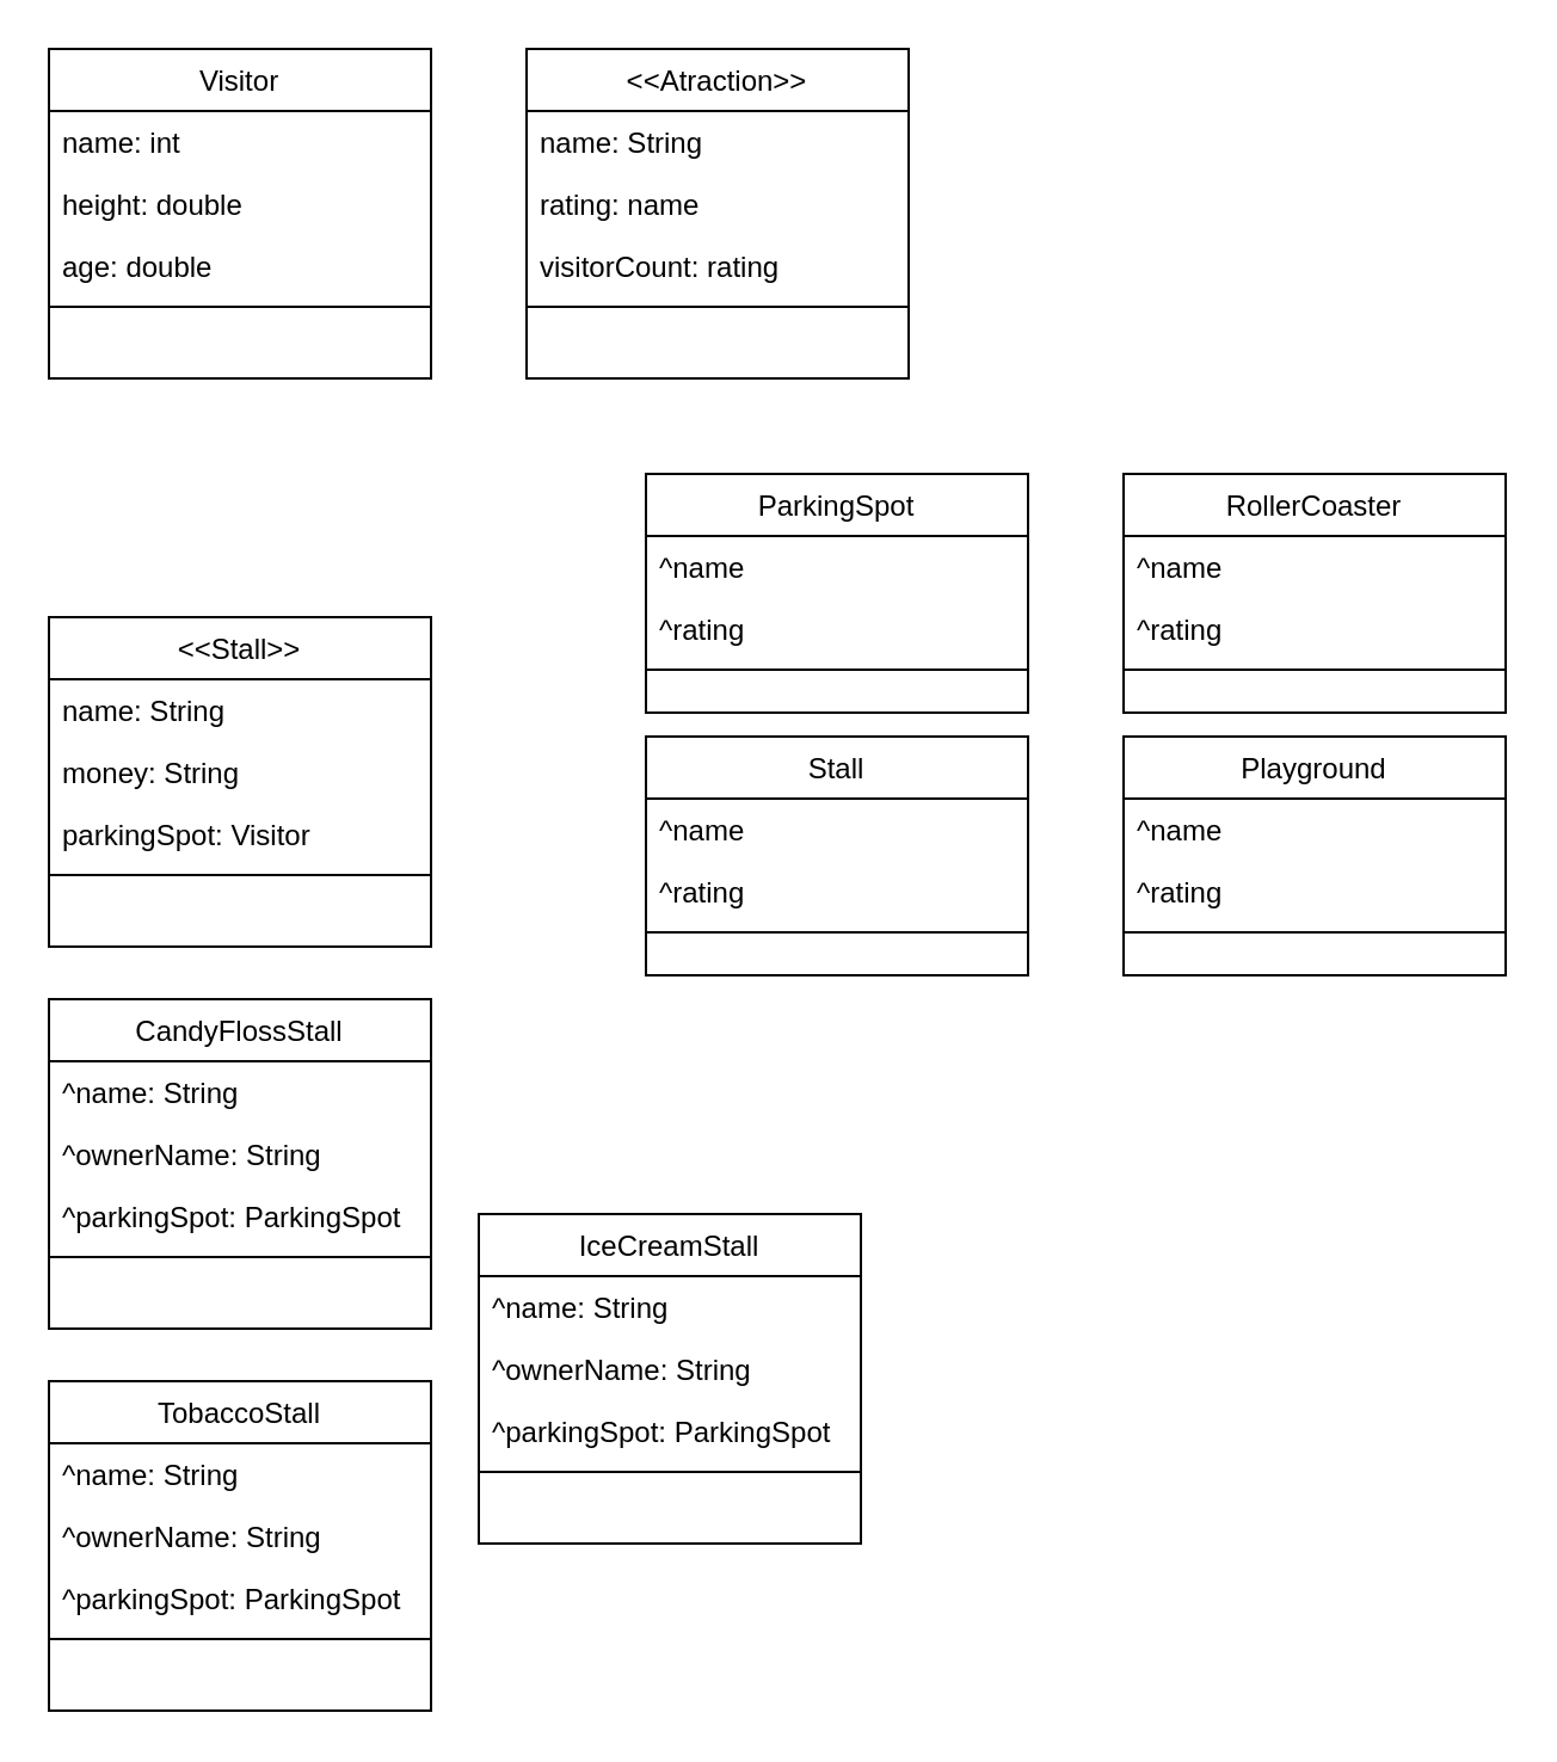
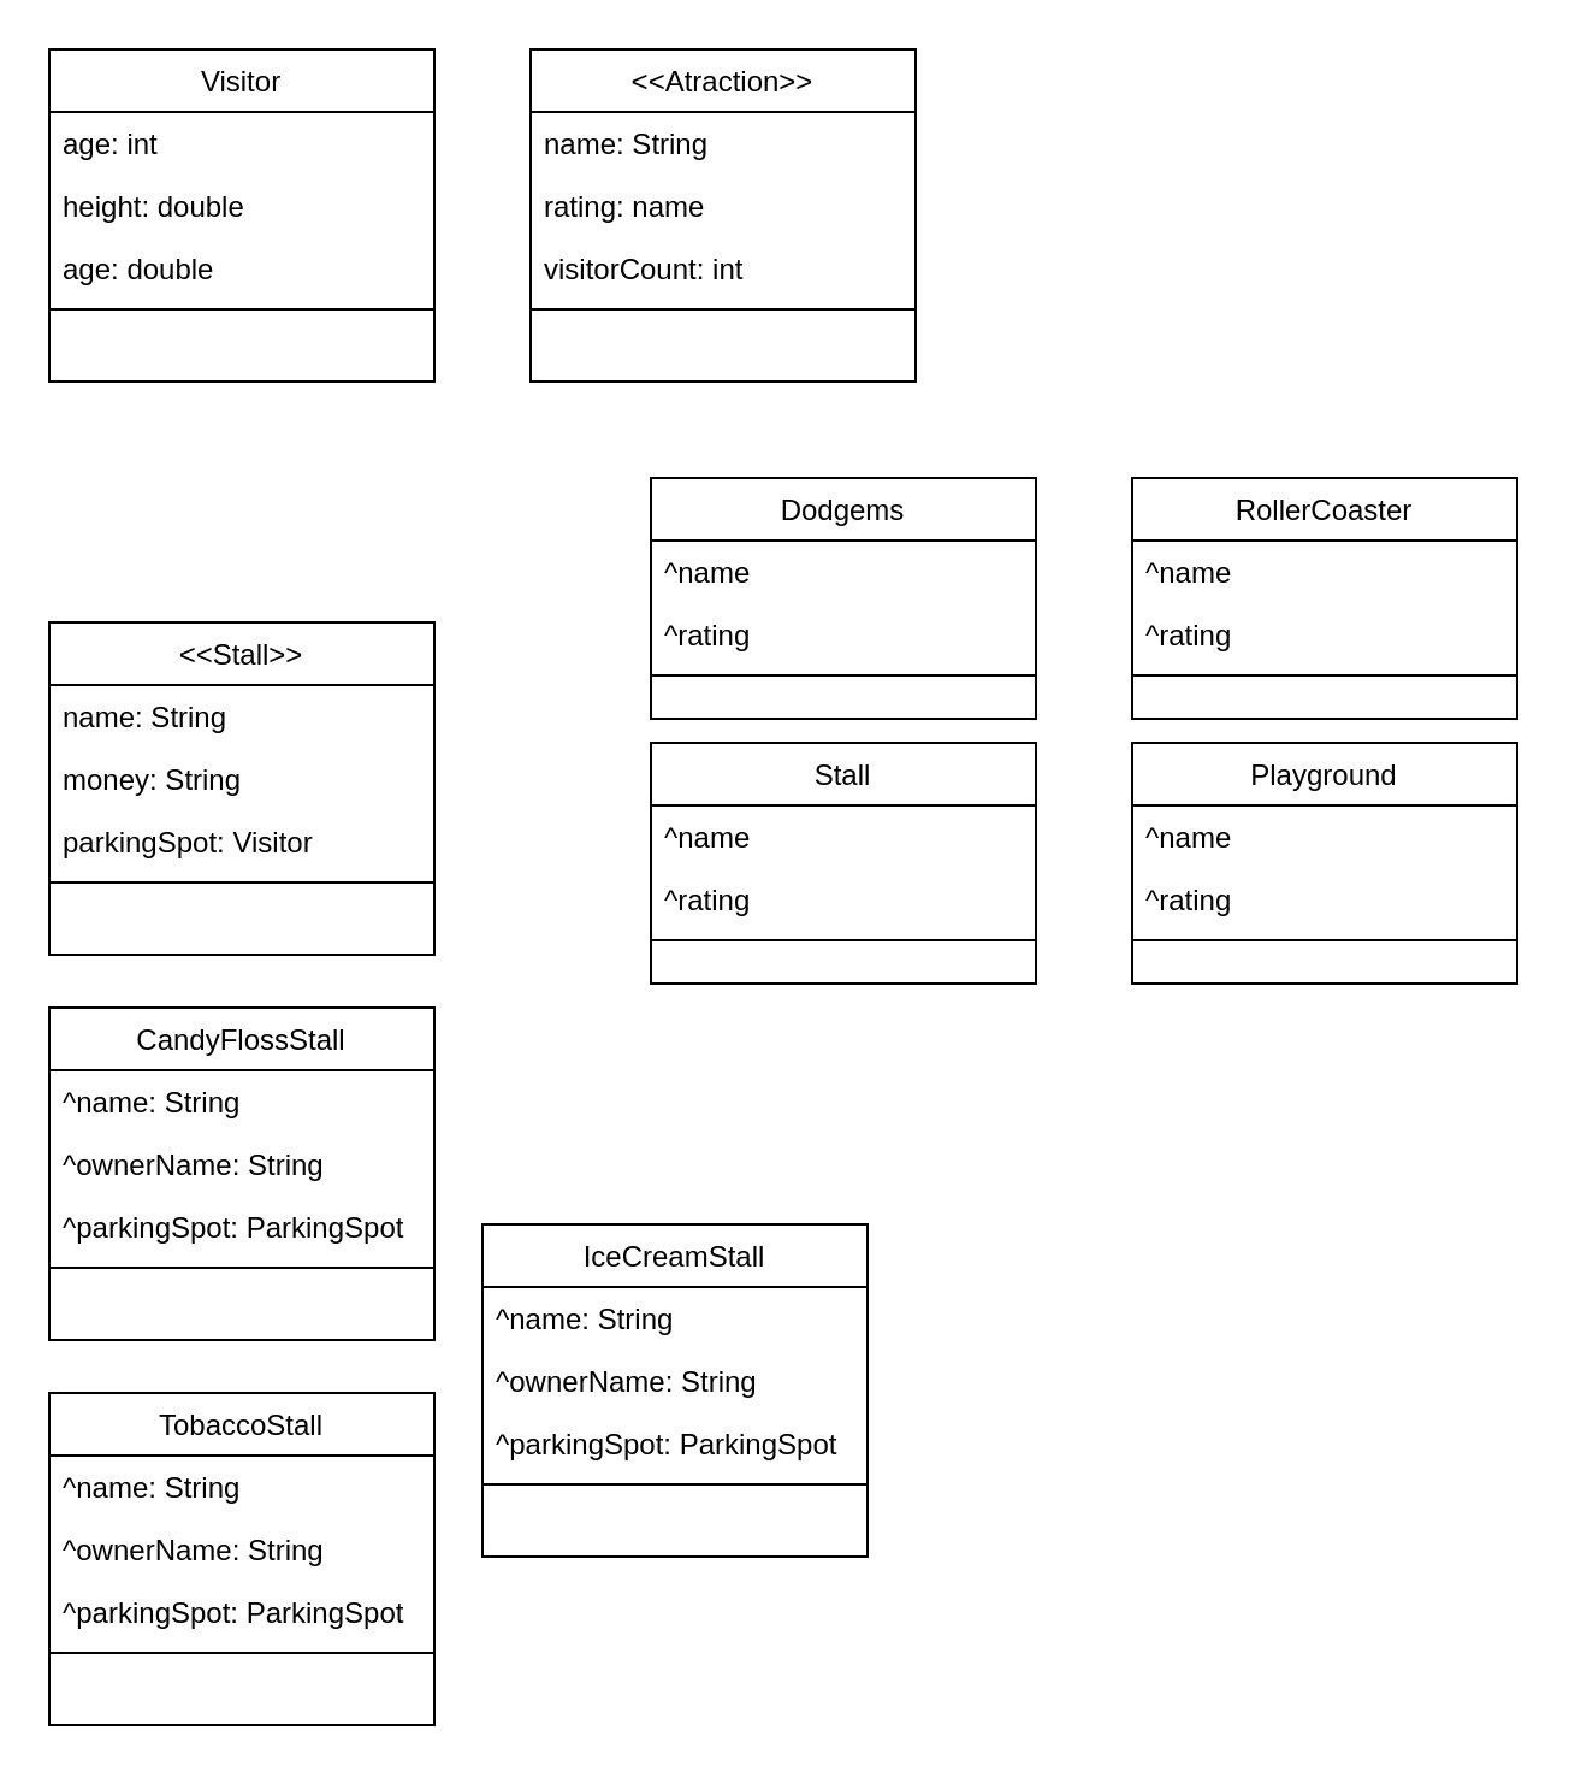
  <mxCell id="0" />
  <mxCell id="1" parent="0" />
  <mxCell id="2" value="&lt;&lt;Atraction&gt;&gt;" style="swimlane;fontStyle=0;align=center;verticalAlign=top;childLayout=stackLayout;horizontal=1;startSize=26;horizontalStack=0;resizeParent=1;resizeLast=0;collapsible=1;marginBottom=0;rounded=0;shadow=0;strokeWidth=1;" parent="1" vertex="1"><mxGeometry x="220" y="20" width="160" height="138" as="geometry"><mxRectangle x="230" y="140" width="160" height="26" as="alternateBounds" /></mxGeometry></mxCell>
  <mxCell id="3" value="name: String" style="text;align=left;verticalAlign=top;spacingLeft=4;spacingRight=4;overflow=hidden;rotatable=0;points=[[0,0.5],[1,0.5]];portConstraint=eastwest;" parent="2" vertex="1"><mxGeometry y="26" width="160" height="26" as="geometry" /></mxCell>
  <mxCell id="4" value="rating: name" style="text;align=left;verticalAlign=top;spacingLeft=4;spacingRight=4;overflow=hidden;rotatable=0;points=[[0,0.5],[1,0.5]];portConstraint=eastwest;rounded=0;shadow=0;html=0;" parent="2" vertex="1"><mxGeometry y="52" width="160" height="26" as="geometry" /></mxCell>
- <mxCell id="5" value="visitorCount: rating" style="text;align=left;verticalAlign=top;spacingLeft=4;spacingRight=4;overflow=hidden;rotatable=0;points=[[0,0.5],[1,0.5]];portConstraint=eastwest;rounded=0;shadow=0;html=0;" parent="2" vertex="1"><mxGeometry y="78" width="160" height="26" as="geometry" /></mxCell>
+ <mxCell id="5" value="visitorCount: int" style="text;align=left;verticalAlign=top;spacingLeft=4;spacingRight=4;overflow=hidden;rotatable=0;points=[[0,0.5],[1,0.5]];portConstraint=eastwest;rounded=0;shadow=0;html=0;" parent="2" vertex="1"><mxGeometry y="78" width="160" height="26" as="geometry" /></mxCell>
  <mxCell id="6" value="" style="line;html=1;strokeWidth=1;align=left;verticalAlign=middle;spacingTop=-1;spacingLeft=3;spacingRight=3;rotatable=0;labelPosition=right;points=[];portConstraint=eastwest;" parent="2" vertex="1"><mxGeometry y="104" width="160" height="8" as="geometry" /></mxCell>
  <mxCell id="7" value="&lt;&lt;Stall&gt;&gt;" style="swimlane;fontStyle=0;align=center;verticalAlign=top;childLayout=stackLayout;horizontal=1;startSize=26;horizontalStack=0;resizeParent=1;resizeLast=0;collapsible=1;marginBottom=0;rounded=0;shadow=0;strokeWidth=1;" vertex="1" parent="1"><mxGeometry x="20" y="258" width="160" height="138" as="geometry"><mxRectangle x="230" y="140" width="160" height="26" as="alternateBounds" /></mxGeometry></mxCell>
  <mxCell id="8" value="name: String" style="text;align=left;verticalAlign=top;spacingLeft=4;spacingRight=4;overflow=hidden;rotatable=0;points=[[0,0.5],[1,0.5]];portConstraint=eastwest;" vertex="1" parent="7"><mxGeometry y="26" width="160" height="26" as="geometry" /></mxCell>
  <mxCell id="9" value="money: String" style="text;align=left;verticalAlign=top;spacingLeft=4;spacingRight=4;overflow=hidden;rotatable=0;points=[[0,0.5],[1,0.5]];portConstraint=eastwest;rounded=0;shadow=0;html=0;" vertex="1" parent="7"><mxGeometry y="52" width="160" height="26" as="geometry" /></mxCell>
  <mxCell id="10" value="parkingSpot: Visitor" style="text;align=left;verticalAlign=top;spacingLeft=4;spacingRight=4;overflow=hidden;rotatable=0;points=[[0,0.5],[1,0.5]];portConstraint=eastwest;rounded=0;shadow=0;html=0;" vertex="1" parent="7"><mxGeometry y="78" width="160" height="26" as="geometry" /></mxCell>
  <mxCell id="11" value="" style="line;html=1;strokeWidth=1;align=left;verticalAlign=middle;spacingTop=-1;spacingLeft=3;spacingRight=3;rotatable=0;labelPosition=right;points=[];portConstraint=eastwest;" vertex="1" parent="7"><mxGeometry y="104" width="160" height="8" as="geometry" /></mxCell>
  <mxCell id="12" value="CandyFlossStall" style="swimlane;fontStyle=0;align=center;verticalAlign=top;childLayout=stackLayout;horizontal=1;startSize=26;horizontalStack=0;resizeParent=1;resizeLast=0;collapsible=1;marginBottom=0;rounded=0;shadow=0;strokeWidth=1;" vertex="1" parent="1"><mxGeometry x="20" y="418" width="160" height="138" as="geometry"><mxRectangle x="230" y="140" width="160" height="26" as="alternateBounds" /></mxGeometry></mxCell>
  <mxCell id="13" value="^name: String" style="text;align=left;verticalAlign=top;spacingLeft=4;spacingRight=4;overflow=hidden;rotatable=0;points=[[0,0.5],[1,0.5]];portConstraint=eastwest;" vertex="1" parent="12"><mxGeometry y="26" width="160" height="26" as="geometry" /></mxCell>
  <mxCell id="14" value="^ownerName: String" style="text;align=left;verticalAlign=top;spacingLeft=4;spacingRight=4;overflow=hidden;rotatable=0;points=[[0,0.5],[1,0.5]];portConstraint=eastwest;rounded=0;shadow=0;html=0;" vertex="1" parent="12"><mxGeometry y="52" width="160" height="26" as="geometry" /></mxCell>
  <mxCell id="15" value="^parkingSpot: ParkingSpot" style="text;align=left;verticalAlign=top;spacingLeft=4;spacingRight=4;overflow=hidden;rotatable=0;points=[[0,0.5],[1,0.5]];portConstraint=eastwest;rounded=0;shadow=0;html=0;" vertex="1" parent="12"><mxGeometry y="78" width="160" height="26" as="geometry" /></mxCell>
  <mxCell id="16" value="" style="line;html=1;strokeWidth=1;align=left;verticalAlign=middle;spacingTop=-1;spacingLeft=3;spacingRight=3;rotatable=0;labelPosition=right;points=[];portConstraint=eastwest;" vertex="1" parent="12"><mxGeometry y="104" width="160" height="8" as="geometry" /></mxCell>
  <mxCell id="17" value="TobaccoStall" style="swimlane;fontStyle=0;align=center;verticalAlign=top;childLayout=stackLayout;horizontal=1;startSize=26;horizontalStack=0;resizeParent=1;resizeLast=0;collapsible=1;marginBottom=0;rounded=0;shadow=0;strokeWidth=1;" vertex="1" parent="1"><mxGeometry x="20" y="578" width="160" height="138" as="geometry"><mxRectangle x="230" y="140" width="160" height="26" as="alternateBounds" /></mxGeometry></mxCell>
  <mxCell id="18" value="^name: String" style="text;align=left;verticalAlign=top;spacingLeft=4;spacingRight=4;overflow=hidden;rotatable=0;points=[[0,0.5],[1,0.5]];portConstraint=eastwest;" vertex="1" parent="17"><mxGeometry y="26" width="160" height="26" as="geometry" /></mxCell>
  <mxCell id="19" value="^ownerName: String" style="text;align=left;verticalAlign=top;spacingLeft=4;spacingRight=4;overflow=hidden;rotatable=0;points=[[0,0.5],[1,0.5]];portConstraint=eastwest;rounded=0;shadow=0;html=0;" vertex="1" parent="17"><mxGeometry y="52" width="160" height="26" as="geometry" /></mxCell>
  <mxCell id="20" value="^parkingSpot: ParkingSpot" style="text;align=left;verticalAlign=top;spacingLeft=4;spacingRight=4;overflow=hidden;rotatable=0;points=[[0,0.5],[1,0.5]];portConstraint=eastwest;rounded=0;shadow=0;html=0;" vertex="1" parent="17"><mxGeometry y="78" width="160" height="26" as="geometry" /></mxCell>
  <mxCell id="21" value="" style="line;html=1;strokeWidth=1;align=left;verticalAlign=middle;spacingTop=-1;spacingLeft=3;spacingRight=3;rotatable=0;labelPosition=right;points=[];portConstraint=eastwest;" vertex="1" parent="17"><mxGeometry y="104" width="160" height="8" as="geometry" /></mxCell>
  <mxCell id="22" value="IceCreamStall" style="swimlane;fontStyle=0;align=center;verticalAlign=top;childLayout=stackLayout;horizontal=1;startSize=26;horizontalStack=0;resizeParent=1;resizeLast=0;collapsible=1;marginBottom=0;rounded=0;shadow=0;strokeWidth=1;" vertex="1" parent="1"><mxGeometry x="200" y="508" width="160" height="138" as="geometry"><mxRectangle x="230" y="140" width="160" height="26" as="alternateBounds" /></mxGeometry></mxCell>
  <mxCell id="23" value="^name: String" style="text;align=left;verticalAlign=top;spacingLeft=4;spacingRight=4;overflow=hidden;rotatable=0;points=[[0,0.5],[1,0.5]];portConstraint=eastwest;" vertex="1" parent="22"><mxGeometry y="26" width="160" height="26" as="geometry" /></mxCell>
  <mxCell id="24" value="^ownerName: String" style="text;align=left;verticalAlign=top;spacingLeft=4;spacingRight=4;overflow=hidden;rotatable=0;points=[[0,0.5],[1,0.5]];portConstraint=eastwest;rounded=0;shadow=0;html=0;" vertex="1" parent="22"><mxGeometry y="52" width="160" height="26" as="geometry" /></mxCell>
  <mxCell id="25" value="^parkingSpot: ParkingSpot" style="text;align=left;verticalAlign=top;spacingLeft=4;spacingRight=4;overflow=hidden;rotatable=0;points=[[0,0.5],[1,0.5]];portConstraint=eastwest;rounded=0;shadow=0;html=0;" vertex="1" parent="22"><mxGeometry y="78" width="160" height="26" as="geometry" /></mxCell>
  <mxCell id="26" value="" style="line;html=1;strokeWidth=1;align=left;verticalAlign=middle;spacingTop=-1;spacingLeft=3;spacingRight=3;rotatable=0;labelPosition=right;points=[];portConstraint=eastwest;" vertex="1" parent="22"><mxGeometry y="104" width="160" height="8" as="geometry" /></mxCell>
  <mxCell id="27" value="RollerCoaster" style="swimlane;fontStyle=0;align=center;verticalAlign=top;childLayout=stackLayout;horizontal=1;startSize=26;horizontalStack=0;resizeParent=1;resizeLast=0;collapsible=1;marginBottom=0;rounded=0;shadow=0;strokeWidth=1;" vertex="1" parent="1"><mxGeometry x="470" y="198" width="160" height="100" as="geometry"><mxRectangle x="230" y="140" width="160" height="26" as="alternateBounds" /></mxGeometry></mxCell>
  <mxCell id="28" value="^name" style="text;align=left;verticalAlign=top;spacingLeft=4;spacingRight=4;overflow=hidden;rotatable=0;points=[[0,0.5],[1,0.5]];portConstraint=eastwest;" vertex="1" parent="27"><mxGeometry y="26" width="160" height="26" as="geometry" /></mxCell>
  <mxCell id="29" value="^rating" style="text;align=left;verticalAlign=top;spacingLeft=4;spacingRight=4;overflow=hidden;rotatable=0;points=[[0,0.5],[1,0.5]];portConstraint=eastwest;rounded=0;shadow=0;html=0;" vertex="1" parent="27"><mxGeometry y="52" width="160" height="26" as="geometry" /></mxCell>
  <mxCell id="30" value="" style="line;html=1;strokeWidth=1;align=left;verticalAlign=middle;spacingTop=-1;spacingLeft=3;spacingRight=3;rotatable=0;labelPosition=right;points=[];portConstraint=eastwest;" vertex="1" parent="27"><mxGeometry y="78" width="160" height="8" as="geometry" /></mxCell>
  <mxCell id="31" value="Playground" style="swimlane;fontStyle=0;align=center;verticalAlign=top;childLayout=stackLayout;horizontal=1;startSize=26;horizontalStack=0;resizeParent=1;resizeLast=0;collapsible=1;marginBottom=0;rounded=0;shadow=0;strokeWidth=1;" vertex="1" parent="1"><mxGeometry x="470" y="308" width="160" height="100" as="geometry"><mxRectangle x="230" y="140" width="160" height="26" as="alternateBounds" /></mxGeometry></mxCell>
  <mxCell id="32" value="^name" style="text;align=left;verticalAlign=top;spacingLeft=4;spacingRight=4;overflow=hidden;rotatable=0;points=[[0,0.5],[1,0.5]];portConstraint=eastwest;" vertex="1" parent="31"><mxGeometry y="26" width="160" height="26" as="geometry" /></mxCell>
  <mxCell id="33" value="^rating" style="text;align=left;verticalAlign=top;spacingLeft=4;spacingRight=4;overflow=hidden;rotatable=0;points=[[0,0.5],[1,0.5]];portConstraint=eastwest;rounded=0;shadow=0;html=0;" vertex="1" parent="31"><mxGeometry y="52" width="160" height="26" as="geometry" /></mxCell>
  <mxCell id="34" value="" style="line;html=1;strokeWidth=1;align=left;verticalAlign=middle;spacingTop=-1;spacingLeft=3;spacingRight=3;rotatable=0;labelPosition=right;points=[];portConstraint=eastwest;" vertex="1" parent="31"><mxGeometry y="78" width="160" height="8" as="geometry" /></mxCell>
- <mxCell id="35" value="ParkingSpot" style="swimlane;fontStyle=0;align=center;verticalAlign=top;childLayout=stackLayout;horizontal=1;startSize=26;horizontalStack=0;resizeParent=1;resizeLast=0;collapsible=1;marginBottom=0;rounded=0;shadow=0;strokeWidth=1;" vertex="1" parent="1"><mxGeometry x="270" y="198" width="160" height="100" as="geometry"><mxRectangle x="230" y="140" width="160" height="26" as="alternateBounds" /></mxGeometry></mxCell>
+ <mxCell id="35" value="Dodgems" style="swimlane;fontStyle=0;align=center;verticalAlign=top;childLayout=stackLayout;horizontal=1;startSize=26;horizontalStack=0;resizeParent=1;resizeLast=0;collapsible=1;marginBottom=0;rounded=0;shadow=0;strokeWidth=1;" vertex="1" parent="1"><mxGeometry x="270" y="198" width="160" height="100" as="geometry"><mxRectangle x="230" y="140" width="160" height="26" as="alternateBounds" /></mxGeometry></mxCell>
  <mxCell id="36" value="^name" style="text;align=left;verticalAlign=top;spacingLeft=4;spacingRight=4;overflow=hidden;rotatable=0;points=[[0,0.5],[1,0.5]];portConstraint=eastwest;" vertex="1" parent="35"><mxGeometry y="26" width="160" height="26" as="geometry" /></mxCell>
  <mxCell id="37" value="^rating" style="text;align=left;verticalAlign=top;spacingLeft=4;spacingRight=4;overflow=hidden;rotatable=0;points=[[0,0.5],[1,0.5]];portConstraint=eastwest;rounded=0;shadow=0;html=0;" vertex="1" parent="35"><mxGeometry y="52" width="160" height="26" as="geometry" /></mxCell>
  <mxCell id="38" value="" style="line;html=1;strokeWidth=1;align=left;verticalAlign=middle;spacingTop=-1;spacingLeft=3;spacingRight=3;rotatable=0;labelPosition=right;points=[];portConstraint=eastwest;" vertex="1" parent="35"><mxGeometry y="78" width="160" height="8" as="geometry" /></mxCell>
  <mxCell id="39" value="Stall" style="swimlane;fontStyle=0;align=center;verticalAlign=top;childLayout=stackLayout;horizontal=1;startSize=26;horizontalStack=0;resizeParent=1;resizeLast=0;collapsible=1;marginBottom=0;rounded=0;shadow=0;strokeWidth=1;" vertex="1" parent="1"><mxGeometry x="270" y="308" width="160" height="100" as="geometry"><mxRectangle x="230" y="140" width="160" height="26" as="alternateBounds" /></mxGeometry></mxCell>
  <mxCell id="40" value="^name" style="text;align=left;verticalAlign=top;spacingLeft=4;spacingRight=4;overflow=hidden;rotatable=0;points=[[0,0.5],[1,0.5]];portConstraint=eastwest;" vertex="1" parent="39"><mxGeometry y="26" width="160" height="26" as="geometry" /></mxCell>
  <mxCell id="41" value="^rating" style="text;align=left;verticalAlign=top;spacingLeft=4;spacingRight=4;overflow=hidden;rotatable=0;points=[[0,0.5],[1,0.5]];portConstraint=eastwest;rounded=0;shadow=0;html=0;" vertex="1" parent="39"><mxGeometry y="52" width="160" height="26" as="geometry" /></mxCell>
  <mxCell id="42" value="" style="line;html=1;strokeWidth=1;align=left;verticalAlign=middle;spacingTop=-1;spacingLeft=3;spacingRight=3;rotatable=0;labelPosition=right;points=[];portConstraint=eastwest;" vertex="1" parent="39"><mxGeometry y="78" width="160" height="8" as="geometry" /></mxCell>
  <mxCell id="43" value="Visitor" style="swimlane;fontStyle=0;align=center;verticalAlign=top;childLayout=stackLayout;horizontal=1;startSize=26;horizontalStack=0;resizeParent=1;resizeLast=0;collapsible=1;marginBottom=0;rounded=0;shadow=0;strokeWidth=1;" vertex="1" parent="1"><mxGeometry x="20" y="20" width="160" height="138" as="geometry"><mxRectangle x="230" y="140" width="160" height="26" as="alternateBounds" /></mxGeometry></mxCell>
- <mxCell id="44" value="name: int" style="text;align=left;verticalAlign=top;spacingLeft=4;spacingRight=4;overflow=hidden;rotatable=0;points=[[0,0.5],[1,0.5]];portConstraint=eastwest;" vertex="1" parent="43"><mxGeometry y="26" width="160" height="26" as="geometry" /></mxCell>
+ <mxCell id="44" value="age: int" style="text;align=left;verticalAlign=top;spacingLeft=4;spacingRight=4;overflow=hidden;rotatable=0;points=[[0,0.5],[1,0.5]];portConstraint=eastwest;" vertex="1" parent="43"><mxGeometry y="26" width="160" height="26" as="geometry" /></mxCell>
  <mxCell id="45" value="height: double" style="text;align=left;verticalAlign=top;spacingLeft=4;spacingRight=4;overflow=hidden;rotatable=0;points=[[0,0.5],[1,0.5]];portConstraint=eastwest;rounded=0;shadow=0;html=0;" vertex="1" parent="43"><mxGeometry y="52" width="160" height="26" as="geometry" /></mxCell>
  <mxCell id="46" value="age: double" style="text;align=left;verticalAlign=top;spacingLeft=4;spacingRight=4;overflow=hidden;rotatable=0;points=[[0,0.5],[1,0.5]];portConstraint=eastwest;rounded=0;shadow=0;html=0;" vertex="1" parent="43"><mxGeometry y="78" width="160" height="26" as="geometry" /></mxCell>
  <mxCell id="47" value="" style="line;html=1;strokeWidth=1;align=left;verticalAlign=middle;spacingTop=-1;spacingLeft=3;spacingRight=3;rotatable=0;labelPosition=right;points=[];portConstraint=eastwest;" vertex="1" parent="43"><mxGeometry y="104" width="160" height="8" as="geometry" /></mxCell>
